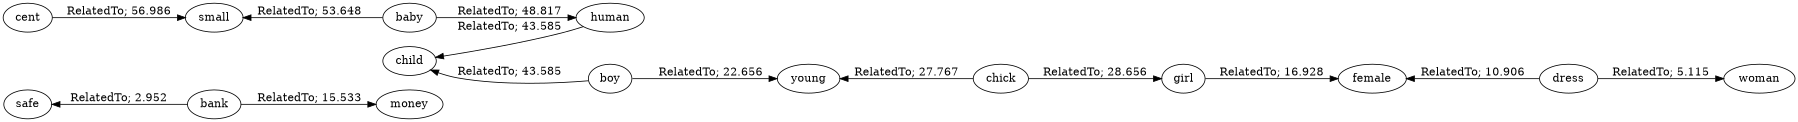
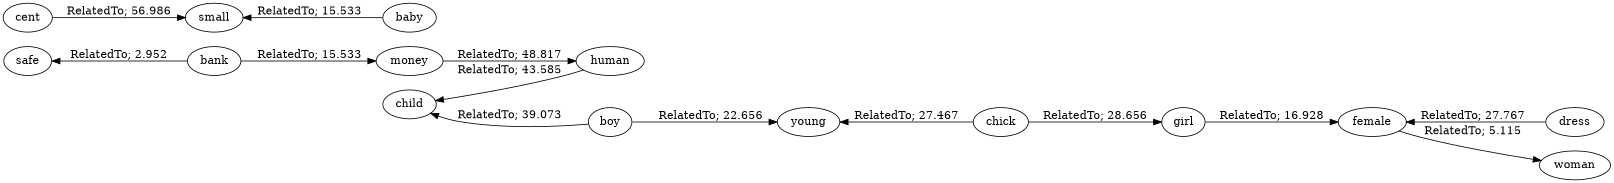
  digraph {
    rankdir=LR
    edge [dir=forward]
    n1 [label=safe]
    n2 [label=bank]
    n3 [label=money]
    n4 [label=cent]
    n5 [label=small]
    n6 [label=baby]
    n7 [label=human]
    n8 [label=child]
    n9 [label=boy]
    n10 [label=young]
    n11 [label=chick]
    n12 [label=girl]
    n13 [label=female]
    n14 [label=dress]
    n15 [label=woman]
    n1 -> n2 [dir=back label="RelatedTo; 2.952" weight=2.952]
    n2 -> n3 [label="RelatedTo; 15.533" weight=15.533]
    n4 -> n5 [label="RelatedTo; 56.986" weight=56.986]
-   n5 -> n6 [dir=back label="RelatedTo; 53.648" weight=53.648]
-   n6 -> n7 [label="RelatedTo; 48.817" weight=48.817]
+   n5 -> n6 [dir=back label="RelatedTo; 15.533" weight=53.648]
+   n3 -> n7 [label="RelatedTo; 48.817" weight=48.817]
    n8 -> n7 [dir=back label="RelatedTo; 43.585" weight=43.585]
-   n8 -> n9 [dir=back label="RelatedTo; 43.585" weight=39.073]
+   n8 -> n9 [dir=back label="RelatedTo; 39.073" weight=39.073]
    n9 -> n10 [label="RelatedTo; 22.656" weight=33.197]
-   n10 -> n11 [dir=back label="RelatedTo; 27.767" weight=27.767]
+   n10 -> n11 [dir=back label="RelatedTo; 27.467" weight=27.767]
    n11 -> n12 [label="RelatedTo; 28.656" weight=22.656]
    n12 -> n13 [label="RelatedTo; 16.928" weight=16.928]
-   n13 -> n14 [dir=back label="RelatedTo; 10.906" weight=10.906]
-   n14 -> n15 [label="RelatedTo; 5.115" weight=5.115]
+   n13 -> n14 [dir=back label="RelatedTo; 27.767" weight=10.906]
+   n13 -> n15 [label="RelatedTo; 5.115" weight=5.115]
  }
